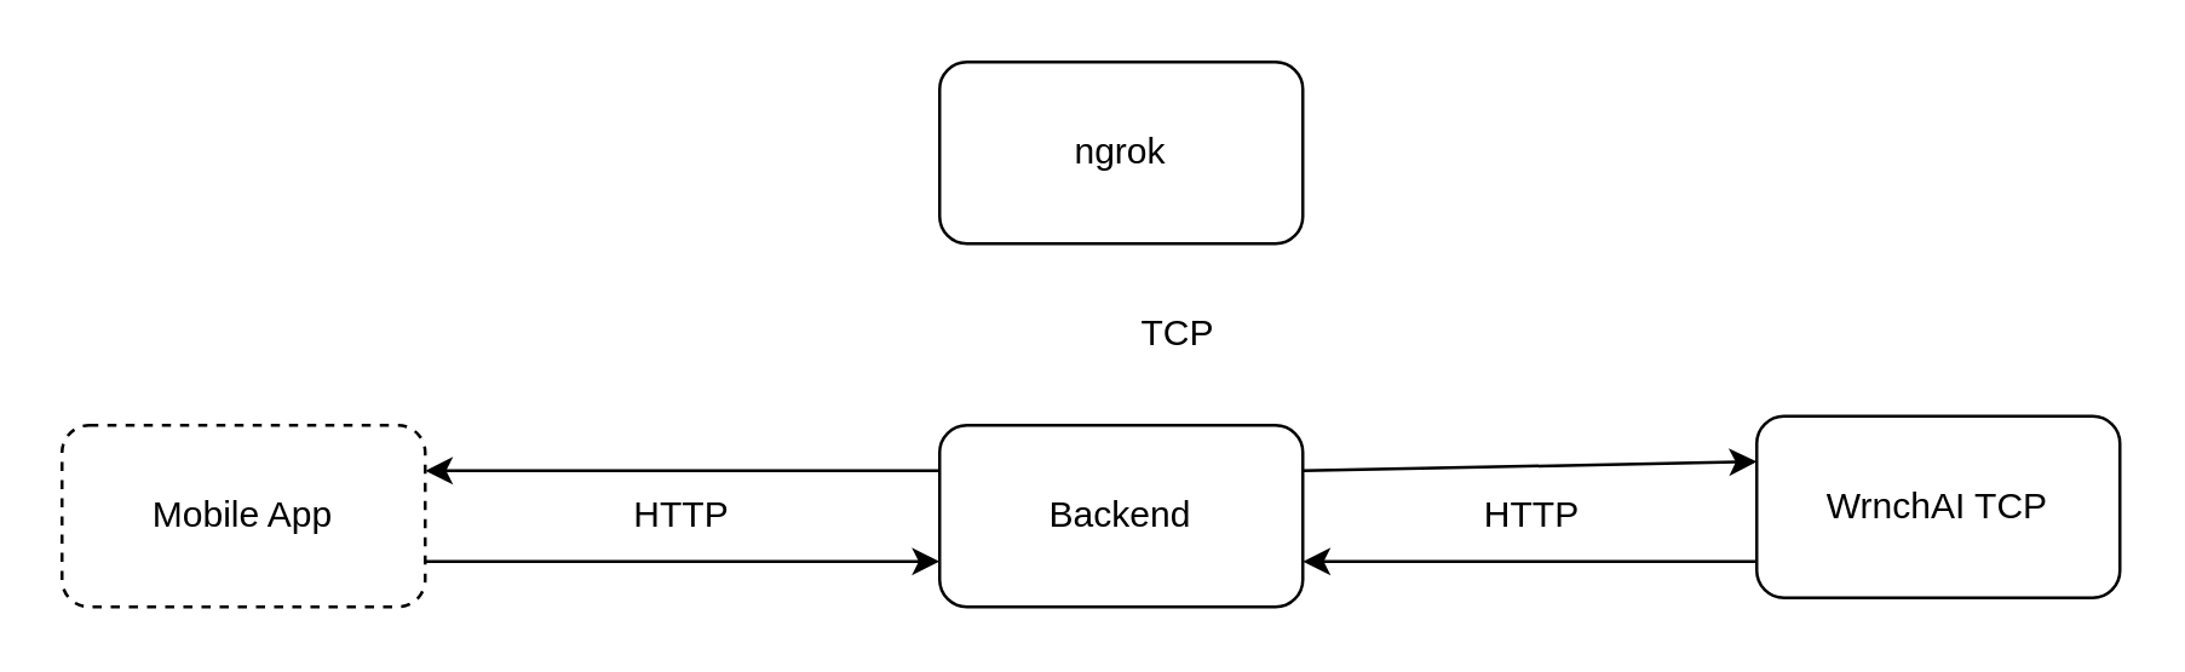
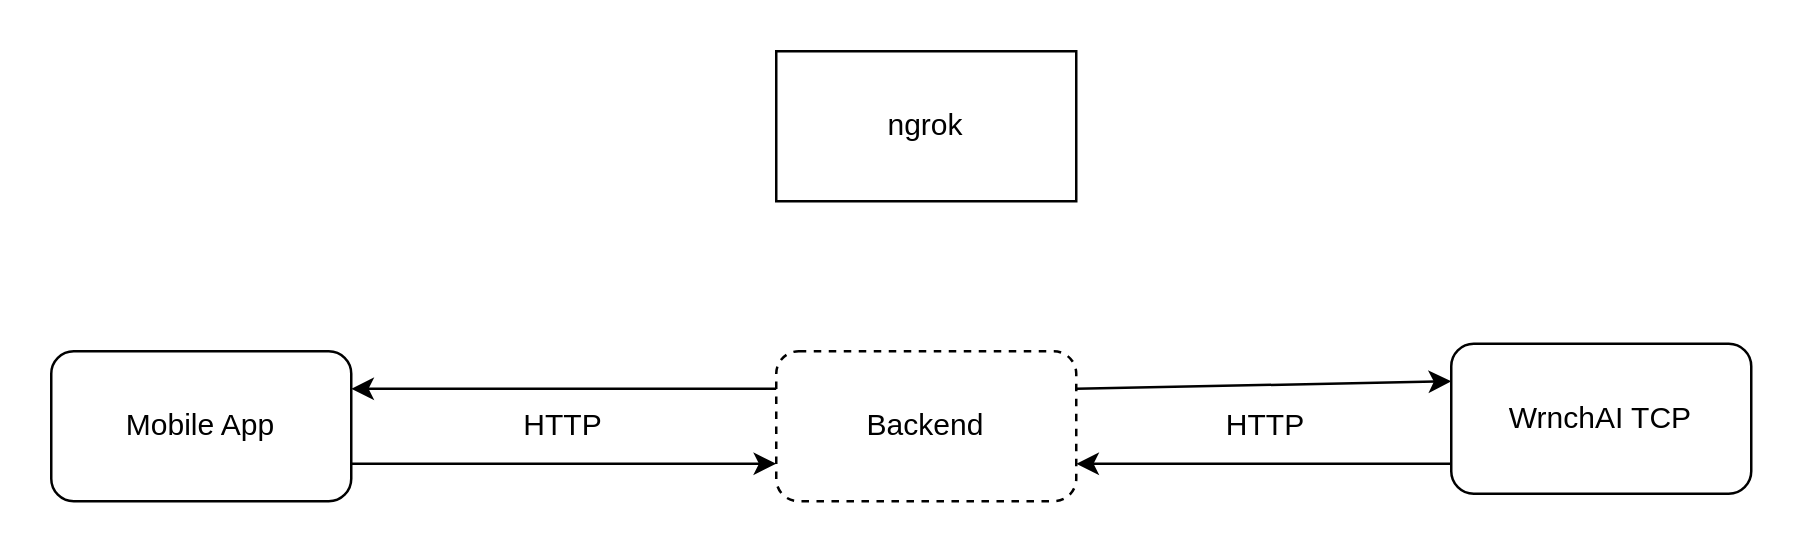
  <mxCell id="0" />
  <mxCell id="1" parent="0" />
- <mxCell id="2" value="Mobile App" style="rounded=1;whiteSpace=wrap;html=1;dashed=1;" vertex="1" parent="1"><mxGeometry x="20" y="140" width="120" height="60" as="geometry" /></mxCell>
- <mxCell id="3" value="Backend" style="rounded=1;whiteSpace=wrap;html=1;" vertex="1" parent="1"><mxGeometry x="310" y="140" width="120" height="60" as="geometry" /></mxCell>
+ <mxCell id="2" value="Mobile App" style="rounded=1;whiteSpace=wrap;html=1;" vertex="1" parent="1"><mxGeometry x="20" y="140" width="120" height="60" as="geometry" /></mxCell>
+ <mxCell id="3" value="Backend" style="rounded=1;whiteSpace=wrap;html=1;dashed=1;" vertex="1" parent="1"><mxGeometry x="310" y="140" width="120" height="60" as="geometry" /></mxCell>
  <mxCell id="4" value="WrnchAI TCP" style="rounded=1;whiteSpace=wrap;html=1;" vertex="1" parent="1"><mxGeometry x="580" y="137" width="120" height="60" as="geometry" /></mxCell>
  <mxCell id="5" value="" style="endArrow=classic;html=1;entryX=0;entryY=0.75;entryDx=0;entryDy=0;exitX=1;exitY=0.75;exitDx=0;exitDy=0;" edge="1" parent="1" source="2" target="3"><mxGeometry width="50" height="50" relative="1" as="geometry"><mxPoint x="320" y="110" as="sourcePoint" /><mxPoint x="370" y="60" as="targetPoint" /></mxGeometry></mxCell>
  <mxCell id="6" value="" style="endArrow=classic;html=1;entryX=1;entryY=0.75;entryDx=0;entryDy=0;" edge="1" parent="1" target="3"><mxGeometry width="50" height="50" relative="1" as="geometry"><mxPoint x="580" y="185" as="sourcePoint" /><mxPoint x="510" y="80" as="targetPoint" /></mxGeometry></mxCell>
  <mxCell id="7" value="" style="endArrow=classic;html=1;exitX=1;exitY=0.25;exitDx=0;exitDy=0;" edge="1" parent="1" source="3"><mxGeometry width="50" height="50" relative="1" as="geometry"><mxPoint x="460" y="210" as="sourcePoint" /><mxPoint x="580" y="152" as="targetPoint" /></mxGeometry></mxCell>
  <mxCell id="8" value="" style="endArrow=classic;html=1;entryX=1;entryY=0.25;entryDx=0;entryDy=0;exitX=0;exitY=0.25;exitDx=0;exitDy=0;" edge="1" parent="1" source="3" target="2"><mxGeometry width="50" height="50" relative="1" as="geometry"><mxPoint x="340" y="80" as="sourcePoint" /><mxPoint x="390" y="30" as="targetPoint" /></mxGeometry></mxCell>
- <mxCell id="9" value="ngrok" style="rounded=1;whiteSpace=wrap;html=1;" vertex="1" parent="1"><mxGeometry x="310" y="20" width="120" height="60" as="geometry" /></mxCell>
- <mxCell id="10" value="TCP" style="text;html=1;strokeColor=none;fillColor=none;align=center;verticalAlign=middle;whiteSpace=wrap;rounded=0;" vertex="1" parent="1"><mxGeometry x="369" y="100" width="40" height="20" as="geometry" /></mxCell>
+ <mxCell id="9" value="ngrok" style="whiteSpace=wrap;html=1;rounded=0;" vertex="1" parent="1"><mxGeometry x="310" y="20" width="120" height="60" as="geometry" /></mxCell>
  <mxCell id="11" value="HTTP" style="text;html=1;strokeColor=none;fillColor=none;align=center;verticalAlign=middle;whiteSpace=wrap;rounded=0;" vertex="1" parent="1"><mxGeometry x="205" y="160" width="40" height="20" as="geometry" /></mxCell>
  <mxCell id="12" value="HTTP" style="text;html=1;strokeColor=none;fillColor=none;align=center;verticalAlign=middle;whiteSpace=wrap;rounded=0;" vertex="1" parent="1"><mxGeometry x="486" y="160" width="40" height="20" as="geometry" /></mxCell>
